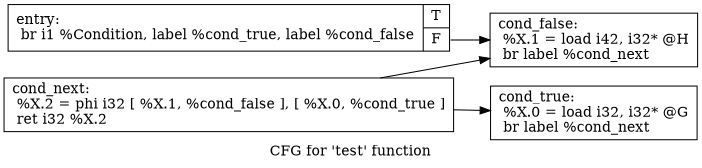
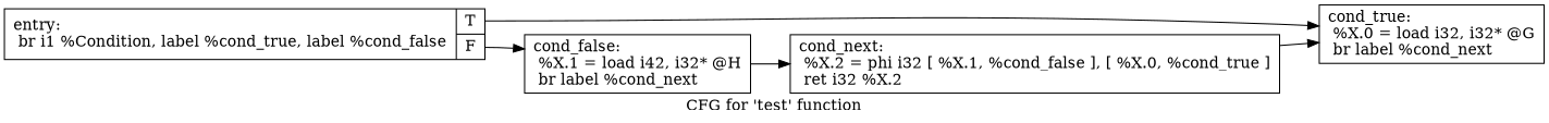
  digraph {
    label="CFG for 'test' function"
    rankdir=LR
    node [shape=record]
    n1 [label="{entry:\l  br i1 %Condition, label %cond_true, label %cond_false\l|{<s0>T|<s1>F}}"]
    n2 [label="{cond_true:                                        \l  %X.0 = load i32, i32* @G\l  br label %cond_next\l}"]
    n3 [label="{cond_false:                                       \l  %X.1 = load i42, i32* @H\l  br label %cond_next\l}"]
    n4 [label="{cond_next:                                        \l  %X.2 = phi i32 [ %X.1, %cond_false ], [ %X.0, %cond_true ]\l  ret i32 %X.2\l}"]
+   n1 -> n2 [tailport=s0]
    n1 -> n3 [tailport=s1]
-   n4 -> n3
+   n3 -> n4
    n4 -> n2
  }
